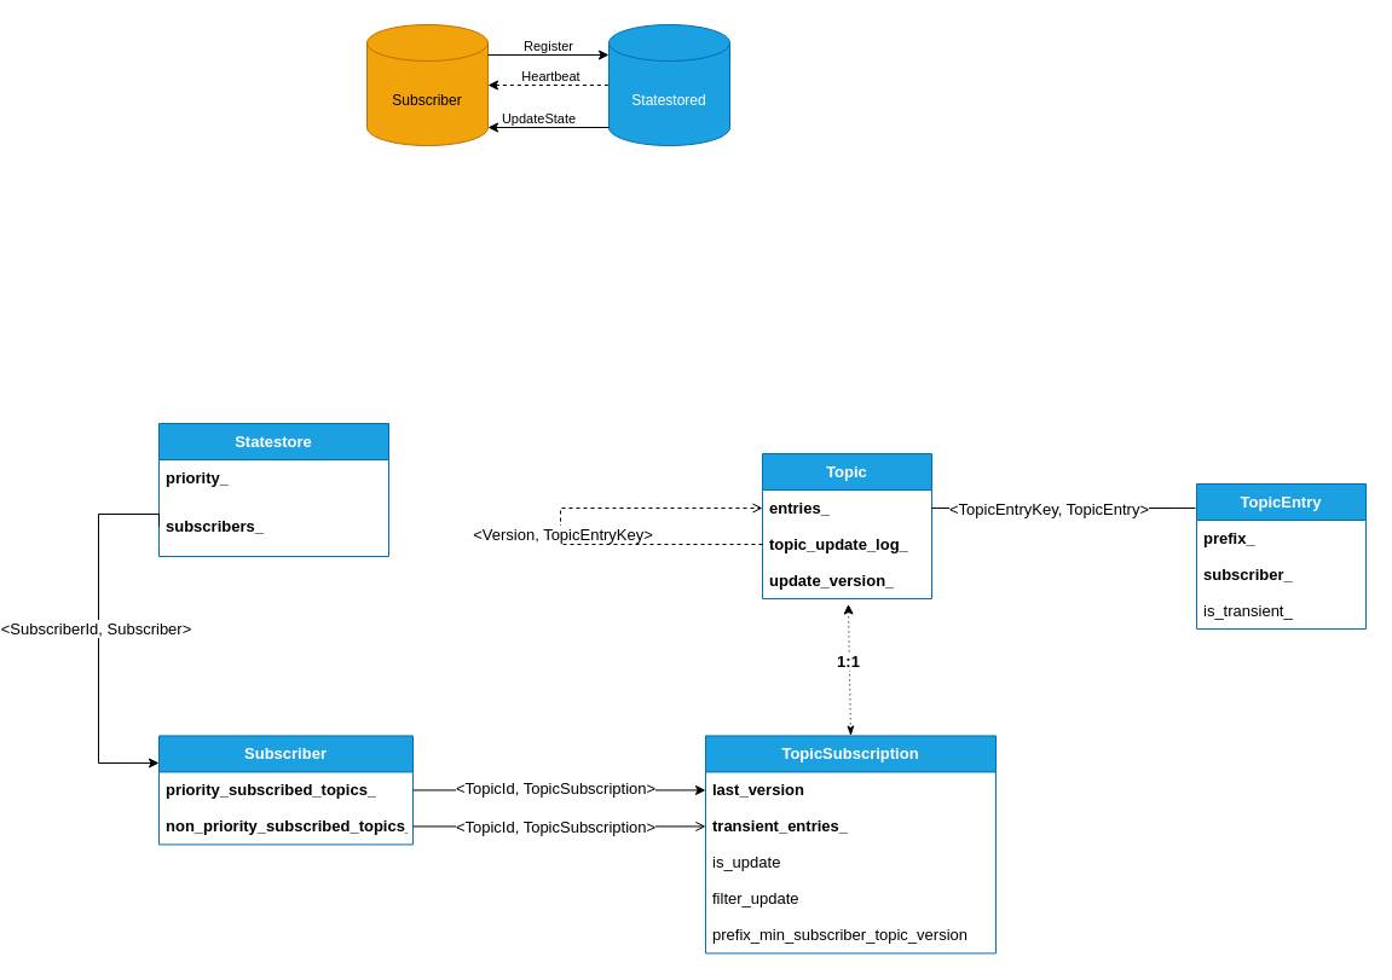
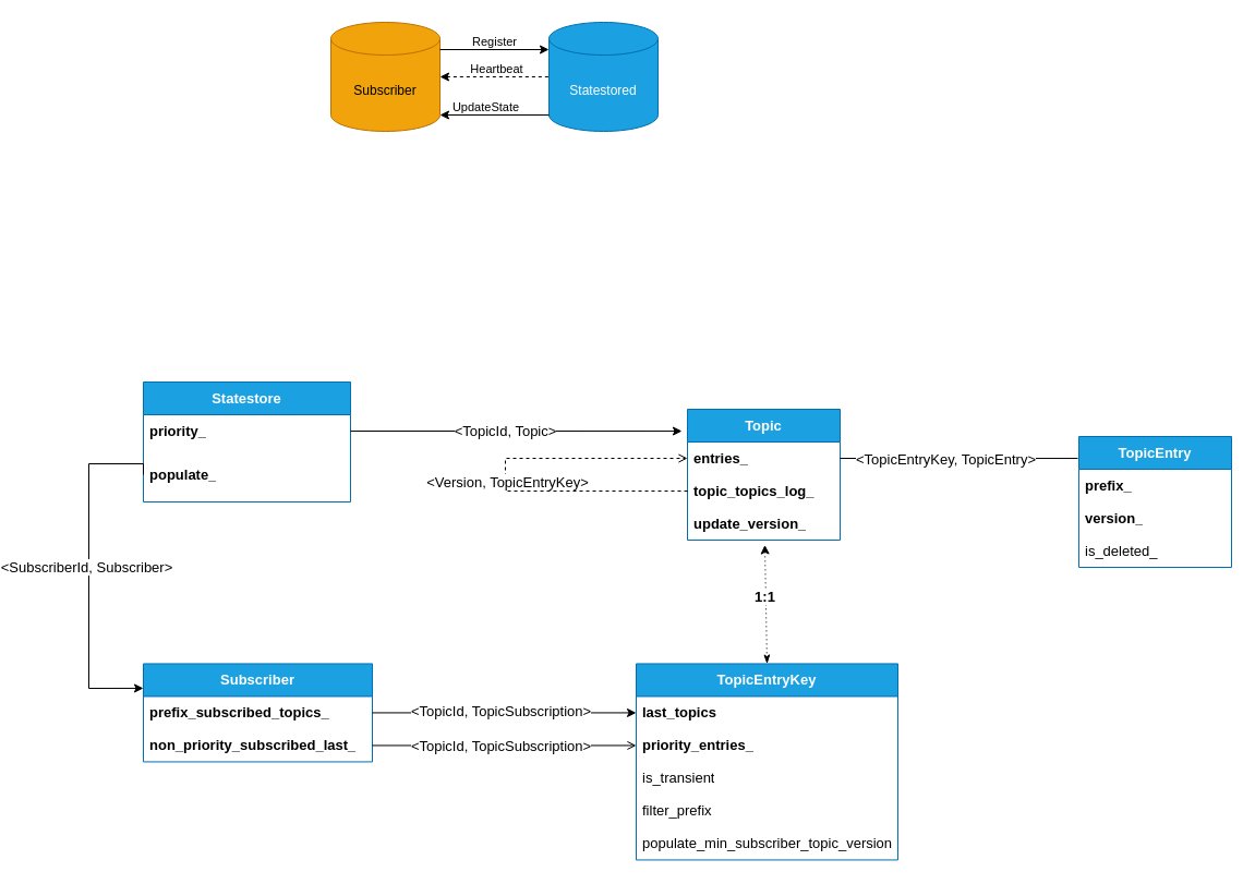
  <mxCell id="0" />
  <mxCell id="1" parent="0" />
  <mxCell id="2" style="edgeStyle=orthogonalEdgeStyle;rounded=0;orthogonalLoop=1;jettySize=auto;html=1;exitX=1;exitY=0.5;exitDx=0;exitDy=0;exitPerimeter=0;startArrow=classic;startFill=1;endArrow=none;endFill=0;dashed=1;" edge="1" parent="1" source="4" target="5"><mxGeometry relative="1" as="geometry" /></mxCell>
  <mxCell id="3" value="Heartbeat" style="edgeLabel;html=1;align=center;verticalAlign=middle;resizable=0;points=[];" vertex="1" connectable="0" parent="2"><mxGeometry x="-0.055" relative="1" as="geometry"><mxPoint x="4" y="-8" as="offset" /></mxGeometry></mxCell>
  <mxCell id="4" value="Subscriber" style="shape=cylinder3;whiteSpace=wrap;html=1;boundedLbl=1;backgroundOutline=1;size=15;fillColor=#f0a30a;strokeColor=#BD7000;fontColor=#000000;" vertex="1" parent="1"><mxGeometry x="242" y="20" width="100" height="100" as="geometry" /></mxCell>
  <mxCell id="5" value="Statestored" style="shape=cylinder3;whiteSpace=wrap;html=1;boundedLbl=1;backgroundOutline=1;size=15;fillColor=#1ba1e2;strokeColor=#006EAF;fontColor=#ffffff;" vertex="1" parent="1"><mxGeometry x="442" y="20" width="100" height="100" as="geometry" /></mxCell>
  <mxCell id="6" value="" style="endArrow=classic;html=1;rounded=0;exitX=1;exitY=0;exitDx=0;exitDy=25;exitPerimeter=0;entryX=0;entryY=0;entryDx=0;entryDy=25;entryPerimeter=0;" edge="1" parent="1" source="4" target="5"><mxGeometry width="50" height="50" relative="1" as="geometry"><mxPoint x="452" y="210" as="sourcePoint" /><mxPoint x="502" y="160" as="targetPoint" /></mxGeometry></mxCell>
  <mxCell id="7" value="Register" style="edgeLabel;html=1;align=center;verticalAlign=middle;resizable=0;points=[];" vertex="1" connectable="0" parent="6"><mxGeometry x="-0.005" y="-1" relative="1" as="geometry"><mxPoint x="-1" y="-9" as="offset" /></mxGeometry></mxCell>
  <mxCell id="8" value="" style="endArrow=classic;html=1;rounded=0;entryX=1;entryY=1;entryDx=0;entryDy=-15;entryPerimeter=0;exitX=0;exitY=1;exitDx=0;exitDy=-15;exitPerimeter=0;" edge="1" parent="1" source="5" target="4"><mxGeometry width="50" height="50" relative="1" as="geometry"><mxPoint x="462" y="190" as="sourcePoint" /><mxPoint x="512" y="140" as="targetPoint" /></mxGeometry></mxCell>
  <mxCell id="9" value="UpdateState" style="edgeLabel;html=1;align=center;verticalAlign=middle;resizable=0;points=[];" vertex="1" connectable="0" parent="8"><mxGeometry x="-0.322" y="1" relative="1" as="geometry"><mxPoint x="-25" y="-9" as="offset" /></mxGeometry></mxCell>
  <mxCell id="10" value="Statestore" style="swimlane;fontStyle=1;childLayout=stackLayout;horizontal=1;startSize=30;horizontalStack=0;resizeParent=1;resizeParentMax=0;resizeLast=0;collapsible=1;marginBottom=0;whiteSpace=wrap;html=1;aspect=fixed;fillColor=#1ba1e2;fontColor=#ffffff;strokeColor=#006EAF;fontSize=13;" vertex="1" parent="1"><mxGeometry x="70" y="350" width="190" height="110" as="geometry" /></mxCell>
  <mxCell id="11" value="priority_" style="text;strokeColor=none;fillColor=none;align=left;verticalAlign=middle;spacingLeft=4;spacingRight=4;overflow=hidden;points=[[0,0.5],[1,0.5]];portConstraint=eastwest;rotatable=0;whiteSpace=wrap;html=1;fontSize=13;fontStyle=1" vertex="1" parent="10"><mxGeometry y="30" width="190" height="30" as="geometry" /></mxCell>
- <mxCell id="12" value="subscribers_" style="text;strokeColor=none;fillColor=none;align=left;verticalAlign=middle;spacingLeft=4;spacingRight=4;overflow=hidden;points=[[0,0.5],[1,0.5]];portConstraint=eastwest;rotatable=0;whiteSpace=wrap;html=1;fontSize=13;fontStyle=1" vertex="1" parent="10"><mxGeometry y="60" width="190" height="50" as="geometry" /></mxCell>
+ <mxCell id="12" value="populate_" style="text;strokeColor=none;fillColor=none;align=left;verticalAlign=middle;spacingLeft=4;spacingRight=4;overflow=hidden;points=[[0,0.5],[1,0.5]];portConstraint=eastwest;rotatable=0;whiteSpace=wrap;html=1;fontSize=13;fontStyle=1" vertex="1" parent="10"><mxGeometry y="60" width="190" height="50" as="geometry" /></mxCell>
  <mxCell id="13" value="Topic" style="swimlane;fontStyle=1;childLayout=stackLayout;horizontal=1;startSize=30;horizontalStack=0;resizeParent=1;resizeParentMax=0;resizeLast=0;collapsible=1;marginBottom=0;whiteSpace=wrap;html=1;fillColor=#1ba1e2;strokeColor=#006EAF;fontColor=#ffffff;fontSize=13;" vertex="1" parent="1"><mxGeometry x="569" y="375" width="140" height="120" as="geometry" /></mxCell>
  <mxCell id="14" value="entries_" style="text;strokeColor=none;fillColor=none;align=left;verticalAlign=middle;spacingLeft=4;spacingRight=4;overflow=hidden;points=[[0,0.5],[1,0.5]];portConstraint=eastwest;rotatable=0;whiteSpace=wrap;html=1;fontSize=13;fontStyle=1" vertex="1" parent="13"><mxGeometry y="30" width="140" height="30" as="geometry" /></mxCell>
- <mxCell id="15" value="topic_update_log_" style="text;strokeColor=none;fillColor=none;align=left;verticalAlign=middle;spacingLeft=4;spacingRight=4;overflow=hidden;points=[[0,0.5],[1,0.5]];portConstraint=eastwest;rotatable=0;whiteSpace=wrap;html=1;fontSize=13;fontStyle=1" vertex="1" parent="13"><mxGeometry y="60" width="140" height="30" as="geometry" /></mxCell>
+ <mxCell id="15" value="topic_topics_log_" style="text;strokeColor=none;fillColor=none;align=left;verticalAlign=middle;spacingLeft=4;spacingRight=4;overflow=hidden;points=[[0,0.5],[1,0.5]];portConstraint=eastwest;rotatable=0;whiteSpace=wrap;html=1;fontSize=13;fontStyle=1" vertex="1" parent="13"><mxGeometry y="60" width="140" height="30" as="geometry" /></mxCell>
  <mxCell id="16" value="update_version_" style="text;strokeColor=none;fillColor=none;align=left;verticalAlign=middle;spacingLeft=4;spacingRight=4;overflow=hidden;points=[[0,0.5],[1,0.5]];portConstraint=eastwest;rotatable=0;whiteSpace=wrap;html=1;fontSize=13;fontStyle=1" vertex="1" parent="13"><mxGeometry y="90" width="140" height="30" as="geometry" /></mxCell>
  <mxCell id="17" value="" style="endArrow=open;startArrow=none;html=1;rounded=0;exitX=0;exitY=0.5;exitDx=0;exitDy=0;dashed=1;startFill=0;entryX=0;entryY=0.5;entryDx=0;entryDy=0;edgeStyle=orthogonalEdgeStyle;" edge="1" parent="13" source="15" target="14"><mxGeometry width="50" height="50" relative="1" as="geometry"><mxPoint x="143" y="75" as="sourcePoint" /><mxPoint x="356" y="75" as="targetPoint" /><Array as="points"><mxPoint x="-167" y="75" /><mxPoint x="-167" y="45" /></Array></mxGeometry></mxCell>
  <mxCell id="18" value="&amp;lt;Version, TopicEntryKey&amp;gt;" style="edgeLabel;html=1;align=center;verticalAlign=middle;resizable=0;points=[];fontSize=13;" vertex="1" connectable="0" parent="17"><mxGeometry x="-0.031" y="-1" relative="1" as="geometry"><mxPoint as="offset" /></mxGeometry></mxCell>
+ <mxCell id="19" value="" style="endArrow=classic;html=1;rounded=0;exitX=1;exitY=0.5;exitDx=0;exitDy=0;entryX=-0.036;entryY=0.167;entryDx=0;entryDy=0;entryPerimeter=0;fontSize=13;fontStyle=1" edge="1" parent="1" source="11" target="13"><mxGeometry width="50" height="50" relative="1" as="geometry"><mxPoint x="232" y="460" as="sourcePoint" /><mxPoint x="282" y="410" as="targetPoint" /></mxGeometry></mxCell>
+ <mxCell id="20" value="&amp;lt;TopicId, Topic&amp;gt;" style="edgeLabel;html=1;align=center;verticalAlign=middle;resizable=0;points=[];fontSize=13;fontStyle=0" vertex="1" connectable="0" parent="19"><mxGeometry x="-0.071" y="1" relative="1" as="geometry"><mxPoint as="offset" /></mxGeometry></mxCell>
  <mxCell id="21" value="Subscriber" style="swimlane;fontStyle=1;childLayout=stackLayout;horizontal=1;startSize=30;horizontalStack=0;resizeParent=1;resizeParentMax=0;resizeLast=0;collapsible=1;marginBottom=0;whiteSpace=wrap;html=1;fillColor=#1ba1e2;fontColor=#ffffff;strokeColor=#006EAF;fontSize=13;" vertex="1" parent="1"><mxGeometry x="70" y="608.45" width="210" height="90" as="geometry" /></mxCell>
- <mxCell id="22" value="priority_subscribed_topics_" style="text;strokeColor=none;fillColor=none;align=left;verticalAlign=middle;spacingLeft=4;spacingRight=4;overflow=hidden;points=[[0,0.5],[1,0.5]];portConstraint=eastwest;rotatable=0;whiteSpace=wrap;html=1;fontSize=13;fontStyle=1" vertex="1" parent="21"><mxGeometry y="30" width="210" height="30" as="geometry" /></mxCell>
- <mxCell id="23" value="non_priority_subscribed_topics_" style="text;strokeColor=none;fillColor=none;align=left;verticalAlign=middle;spacingLeft=4;spacingRight=4;overflow=hidden;points=[[0,0.5],[1,0.5]];portConstraint=eastwest;rotatable=0;whiteSpace=wrap;html=1;fontSize=13;fontStyle=1" vertex="1" parent="21"><mxGeometry y="60" width="210" height="30" as="geometry" /></mxCell>
+ <mxCell id="22" value="prefix_subscribed_topics_" style="text;strokeColor=none;fillColor=none;align=left;verticalAlign=middle;spacingLeft=4;spacingRight=4;overflow=hidden;points=[[0,0.5],[1,0.5]];portConstraint=eastwest;rotatable=0;whiteSpace=wrap;html=1;fontSize=13;fontStyle=1" vertex="1" parent="21"><mxGeometry y="30" width="210" height="30" as="geometry" /></mxCell>
+ <mxCell id="23" value="non_priority_subscribed_last_" style="text;strokeColor=none;fillColor=none;align=left;verticalAlign=middle;spacingLeft=4;spacingRight=4;overflow=hidden;points=[[0,0.5],[1,0.5]];portConstraint=eastwest;rotatable=0;whiteSpace=wrap;html=1;fontSize=13;fontStyle=1" vertex="1" parent="21"><mxGeometry y="60" width="210" height="30" as="geometry" /></mxCell>
  <mxCell id="24" value="" style="endArrow=classic;html=1;rounded=0;entryX=0;entryY=0.25;entryDx=0;entryDy=0;exitX=0;exitY=0.5;exitDx=0;exitDy=0;edgeStyle=orthogonalEdgeStyle;fontSize=13;fontStyle=1" edge="1" parent="1" source="12" target="21"><mxGeometry width="50" height="50" relative="1" as="geometry"><mxPoint x="20" y="610" as="sourcePoint" /><mxPoint x="70" y="560" as="targetPoint" /><Array as="points"><mxPoint x="70" y="425" /><mxPoint x="20" y="425" /><mxPoint x="20" y="631" /></Array></mxGeometry></mxCell>
  <mxCell id="25" value="&amp;lt;SubscriberId,&amp;nbsp;Subscriber&amp;gt;" style="edgeLabel;html=1;align=center;verticalAlign=middle;resizable=0;points=[];fontSize=13;fontStyle=0" vertex="1" connectable="0" parent="24"><mxGeometry x="-0.026" y="-3" relative="1" as="geometry"><mxPoint as="offset" /></mxGeometry></mxCell>
- <mxCell id="26" value="TopicSubscription" style="swimlane;fontStyle=1;childLayout=stackLayout;horizontal=1;startSize=30;horizontalStack=0;resizeParent=1;resizeParentMax=0;resizeLast=0;collapsible=1;marginBottom=0;whiteSpace=wrap;html=1;fillColor=#1ba1e2;fontColor=#ffffff;strokeColor=#006EAF;fontSize=13;" vertex="1" parent="1"><mxGeometry x="522" y="608.45" width="240" height="180" as="geometry"><mxRectangle x="760" y="570" width="130" height="30" as="alternateBounds" /></mxGeometry></mxCell>
- <mxCell id="27" value="last_version" style="text;strokeColor=none;fillColor=none;align=left;verticalAlign=middle;spacingLeft=4;spacingRight=4;overflow=hidden;points=[[0,0.5],[1,0.5]];portConstraint=eastwest;rotatable=0;whiteSpace=wrap;html=1;fontSize=13;fontStyle=1" vertex="1" parent="26"><mxGeometry y="30" width="240" height="30" as="geometry" /></mxCell>
- <mxCell id="28" value="transient_entries_" style="text;strokeColor=none;fillColor=none;align=left;verticalAlign=middle;spacingLeft=4;spacingRight=4;overflow=hidden;points=[[0,0.5],[1,0.5]];portConstraint=eastwest;rotatable=0;whiteSpace=wrap;html=1;fontSize=13;fontStyle=1" vertex="1" parent="26"><mxGeometry y="60" width="240" height="30" as="geometry" /></mxCell>
- <mxCell id="29" value="is_update" style="text;strokeColor=none;fillColor=none;align=left;verticalAlign=middle;spacingLeft=4;spacingRight=4;overflow=hidden;points=[[0,0.5],[1,0.5]];portConstraint=eastwest;rotatable=0;whiteSpace=wrap;html=1;fontSize=13;fontStyle=0" vertex="1" parent="26"><mxGeometry y="90" width="240" height="30" as="geometry" /></mxCell>
- <mxCell id="30" value="filter_update" style="text;strokeColor=none;fillColor=none;align=left;verticalAlign=middle;spacingLeft=4;spacingRight=4;overflow=hidden;points=[[0,0.5],[1,0.5]];portConstraint=eastwest;rotatable=0;whiteSpace=wrap;html=1;fontSize=13;fontStyle=0" vertex="1" parent="26"><mxGeometry y="120" width="240" height="30" as="geometry" /></mxCell>
- <mxCell id="31" value="prefix_min_subscriber_topic_version" style="text;strokeColor=none;fillColor=none;align=left;verticalAlign=middle;spacingLeft=4;spacingRight=4;overflow=hidden;points=[[0,0.5],[1,0.5]];portConstraint=eastwest;rotatable=0;whiteSpace=wrap;html=1;fontSize=13;fontStyle=0" vertex="1" parent="26"><mxGeometry y="150" width="240" height="30" as="geometry" /></mxCell>
+ <mxCell id="26" value="TopicEntryKey" style="swimlane;fontStyle=1;childLayout=stackLayout;horizontal=1;startSize=30;horizontalStack=0;resizeParent=1;resizeParentMax=0;resizeLast=0;collapsible=1;marginBottom=0;whiteSpace=wrap;html=1;fillColor=#1ba1e2;fontColor=#ffffff;strokeColor=#006EAF;fontSize=13;" vertex="1" parent="1"><mxGeometry x="522" y="608.45" width="240" height="180" as="geometry"><mxRectangle x="760" y="570" width="130" height="30" as="alternateBounds" /></mxGeometry></mxCell>
+ <mxCell id="27" value="last_topics" style="text;strokeColor=none;fillColor=none;align=left;verticalAlign=middle;spacingLeft=4;spacingRight=4;overflow=hidden;points=[[0,0.5],[1,0.5]];portConstraint=eastwest;rotatable=0;whiteSpace=wrap;html=1;fontSize=13;fontStyle=1" vertex="1" parent="26"><mxGeometry y="30" width="240" height="30" as="geometry" /></mxCell>
+ <mxCell id="28" value="priority_entries_" style="text;strokeColor=none;fillColor=none;align=left;verticalAlign=middle;spacingLeft=4;spacingRight=4;overflow=hidden;points=[[0,0.5],[1,0.5]];portConstraint=eastwest;rotatable=0;whiteSpace=wrap;html=1;fontSize=13;fontStyle=1" vertex="1" parent="26"><mxGeometry y="60" width="240" height="30" as="geometry" /></mxCell>
+ <mxCell id="29" value="is_transient" style="text;strokeColor=none;fillColor=none;align=left;verticalAlign=middle;spacingLeft=4;spacingRight=4;overflow=hidden;points=[[0,0.5],[1,0.5]];portConstraint=eastwest;rotatable=0;whiteSpace=wrap;html=1;fontSize=13;fontStyle=0" vertex="1" parent="26"><mxGeometry y="90" width="240" height="30" as="geometry" /></mxCell>
+ <mxCell id="30" value="filter_prefix" style="text;strokeColor=none;fillColor=none;align=left;verticalAlign=middle;spacingLeft=4;spacingRight=4;overflow=hidden;points=[[0,0.5],[1,0.5]];portConstraint=eastwest;rotatable=0;whiteSpace=wrap;html=1;fontSize=13;fontStyle=0" vertex="1" parent="26"><mxGeometry y="120" width="240" height="30" as="geometry" /></mxCell>
+ <mxCell id="31" value="populate_min_subscriber_topic_version" style="text;strokeColor=none;fillColor=none;align=left;verticalAlign=middle;spacingLeft=4;spacingRight=4;overflow=hidden;points=[[0,0.5],[1,0.5]];portConstraint=eastwest;rotatable=0;whiteSpace=wrap;html=1;fontSize=13;fontStyle=0" vertex="1" parent="26"><mxGeometry y="150" width="240" height="30" as="geometry" /></mxCell>
  <mxCell id="32" value="" style="endArrow=classic;html=1;rounded=0;exitX=1;exitY=0.5;exitDx=0;exitDy=0;entryX=0;entryY=0.5;entryDx=0;entryDy=0;fontSize=13;fontStyle=1" edge="1" parent="1" source="22" target="27"><mxGeometry width="50" height="50" relative="1" as="geometry"><mxPoint x="602" y="648.45" as="sourcePoint" /><mxPoint x="652" y="598.45" as="targetPoint" /></mxGeometry></mxCell>
  <mxCell id="33" value="&amp;lt;TopicId, TopicSubscription&amp;gt;" style="edgeLabel;html=1;align=center;verticalAlign=middle;resizable=0;points=[];fontSize=13;fontStyle=0" vertex="1" connectable="0" parent="32"><mxGeometry x="-0.13" y="2" relative="1" as="geometry"><mxPoint x="12" as="offset" /></mxGeometry></mxCell>
  <mxCell id="34" value="" style="endArrow=open;html=1;rounded=0;exitX=1;exitY=0.5;exitDx=0;exitDy=0;entryX=0;entryY=0.5;entryDx=0;entryDy=0;fontSize=13;fontStyle=1;" edge="1" parent="1" source="23" target="28"><mxGeometry width="50" height="50" relative="1" as="geometry"><mxPoint x="762" y="678.45" as="sourcePoint" /><mxPoint x="812" y="628.45" as="targetPoint" /></mxGeometry></mxCell>
  <mxCell id="35" value="&amp;lt;TopicId, TopicSubscription&amp;gt;" style="edgeLabel;html=1;align=center;verticalAlign=middle;resizable=0;points=[];fontSize=13;fontStyle=0" vertex="1" connectable="0" parent="34"><mxGeometry x="0.328" y="-1" relative="1" as="geometry"><mxPoint x="-44" y="-1" as="offset" /></mxGeometry></mxCell>
  <mxCell id="36" value="" style="endArrow=classicThin;dashed=1;html=1;dashPattern=1 3;strokeWidth=1;rounded=0;entryX=0.5;entryY=0;entryDx=0;entryDy=0;startArrow=classic;startFill=1;endFill=1;exitX=0.507;exitY=1.15;exitDx=0;exitDy=0;exitPerimeter=0;fontSize=13;fontStyle=1" edge="1" parent="1" source="16" target="26"><mxGeometry width="50" height="50" relative="1" as="geometry"><mxPoint x="602" y="510" as="sourcePoint" /><mxPoint x="512" y="460" as="targetPoint" /></mxGeometry></mxCell>
  <mxCell id="37" value="1:1" style="edgeLabel;html=1;align=center;verticalAlign=middle;resizable=0;points=[];fontSize=13;fontStyle=1" vertex="1" connectable="0" parent="36"><mxGeometry x="-0.139" y="3" relative="1" as="geometry"><mxPoint x="-4" as="offset" /></mxGeometry></mxCell>
  <mxCell id="38" value="TopicEntry" style="swimlane;fontStyle=1;childLayout=stackLayout;horizontal=1;startSize=30;horizontalStack=0;resizeParent=1;resizeParentMax=0;resizeLast=0;collapsible=1;marginBottom=0;whiteSpace=wrap;html=1;fillColor=#1ba1e2;fontColor=#ffffff;strokeColor=#006EAF;fontSize=13;" vertex="1" parent="1"><mxGeometry x="928" y="400" width="140" height="120" as="geometry" /></mxCell>
  <mxCell id="39" value="prefix_" style="text;strokeColor=none;fillColor=none;align=left;verticalAlign=middle;spacingLeft=4;spacingRight=4;overflow=hidden;points=[[0,0.5],[1,0.5]];portConstraint=eastwest;rotatable=0;whiteSpace=wrap;html=1;fontSize=13;fontStyle=1" vertex="1" parent="38"><mxGeometry y="30" width="140" height="30" as="geometry" /></mxCell>
- <mxCell id="40" value="subscriber_" style="text;strokeColor=none;fillColor=none;align=left;verticalAlign=middle;spacingLeft=4;spacingRight=4;overflow=hidden;points=[[0,0.5],[1,0.5]];portConstraint=eastwest;rotatable=0;whiteSpace=wrap;html=1;fontSize=13;fontStyle=1" vertex="1" parent="38"><mxGeometry y="60" width="140" height="30" as="geometry" /></mxCell>
- <mxCell id="41" value="is_transient_" style="text;strokeColor=none;fillColor=none;align=left;verticalAlign=middle;spacingLeft=4;spacingRight=4;overflow=hidden;points=[[0,0.5],[1,0.5]];portConstraint=eastwest;rotatable=0;whiteSpace=wrap;html=1;fontSize=13;fontStyle=0" vertex="1" parent="38"><mxGeometry y="90" width="140" height="30" as="geometry" /></mxCell>
+ <mxCell id="40" value="version_" style="text;strokeColor=none;fillColor=none;align=left;verticalAlign=middle;spacingLeft=4;spacingRight=4;overflow=hidden;points=[[0,0.5],[1,0.5]];portConstraint=eastwest;rotatable=0;whiteSpace=wrap;html=1;fontSize=13;fontStyle=1" vertex="1" parent="38"><mxGeometry y="60" width="140" height="30" as="geometry" /></mxCell>
+ <mxCell id="41" value="is_deleted_" style="text;strokeColor=none;fillColor=none;align=left;verticalAlign=middle;spacingLeft=4;spacingRight=4;overflow=hidden;points=[[0,0.5],[1,0.5]];portConstraint=eastwest;rotatable=0;whiteSpace=wrap;html=1;fontSize=13;fontStyle=0" vertex="1" parent="38"><mxGeometry y="90" width="140" height="30" as="geometry" /></mxCell>
  <mxCell id="42" value="" style="endArrow=none;html=1;rounded=0;exitX=1;exitY=0.5;exitDx=0;exitDy=0;entryX=-0.007;entryY=0.167;entryDx=0;entryDy=0;entryPerimeter=0;fontSize=13;fontStyle=1;" edge="1" parent="1" source="14" target="38"><mxGeometry width="50" height="50" relative="1" as="geometry"><mxPoint x="769" y="610" as="sourcePoint" /><mxPoint x="819" y="560" as="targetPoint" /></mxGeometry></mxCell>
  <mxCell id="43" value="&amp;lt;TopicEntryKey, TopicEntry&amp;gt;" style="edgeLabel;html=1;align=center;verticalAlign=middle;resizable=0;points=[];fontSize=13;fontStyle=0" vertex="1" connectable="0" parent="42"><mxGeometry x="-0.109" relative="1" as="geometry"><mxPoint as="offset" /></mxGeometry></mxCell>
